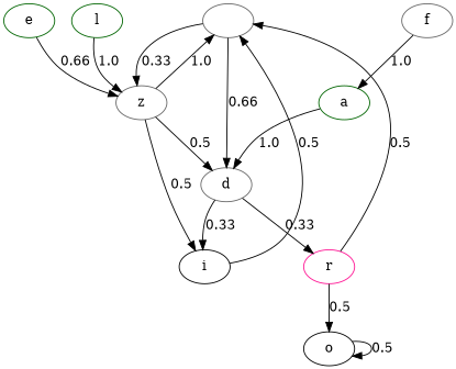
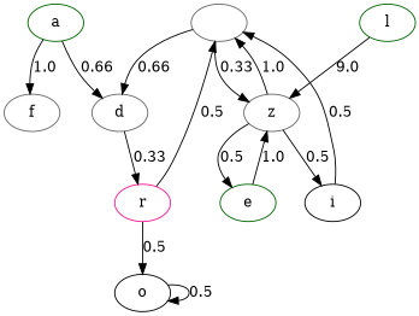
  digraph {
    node [color=gray40]
    " "
    d
    z
    i [color=black]
    r [color=deeppink]
    e [color=darkgreen]
    o [color=black]
    a [color=darkgreen]
    f
    l [color=darkgreen]
    " " -> d [label=0.66]
    " " -> z [label=0.33]
-   d -> i [label=0.33]
    d -> r [label=0.33]
    z -> " " [label=1.0]
    z -> i [label=0.5]
-   z -> d [label=0.5]
+   z -> e [label=0.5]
    i -> " " [label=0.5]
    r -> " " [label=0.5]
    r -> o [label=0.5]
-   e -> z [label=0.66]
+   e -> z [label=1.0]
    o -> o [label=0.5]
-   a -> d [label=1.0]
-   f -> a [label=1.0]
-   l -> z [label=1.0]
+   a -> d [label=0.66]
+   a -> f [label=1.0]
+   l -> z [label=9.0]
  }
